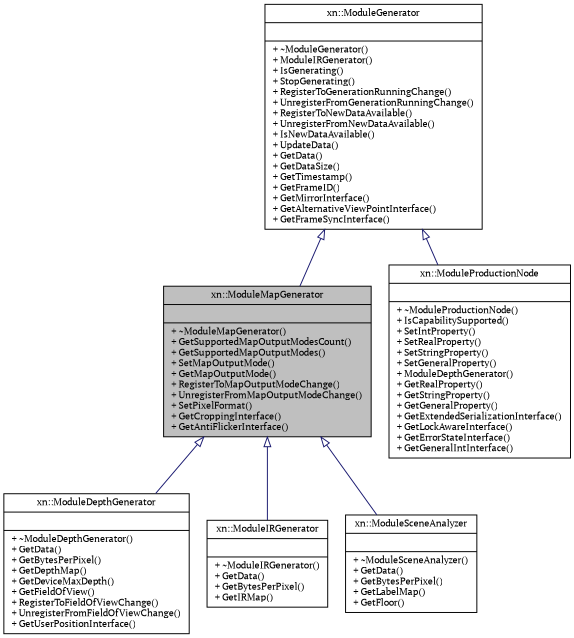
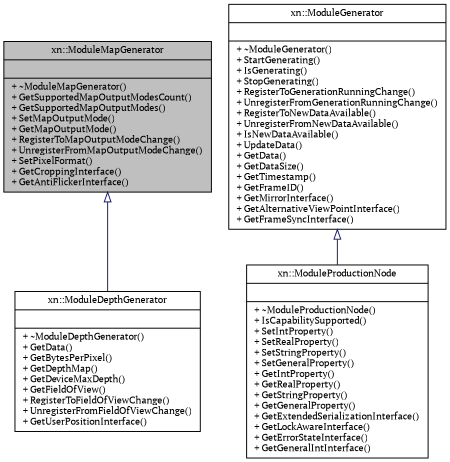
  digraph {
    fontname="PT Serif"
    node [color=black fillcolor=white fontname="PT Serif" fontsize=10 shape=record style=filled]
    edge [arrowtail=empty color=midnightblue dir=back fontname="PT Serif" fontsize=10 labelfontname=FreeSans labelfontsize=10 style=solid]
    n1 [fillcolor=grey75 fontcolor=black height=0.2 label="{xn::ModuleMapGenerator\n||+ ~ModuleMapGenerator()\l+ GetSupportedMapOutputModesCount()\l+ GetSupportedMapOutputModes()\l+ SetMapOutputMode()\l+ GetMapOutputMode()\l+ RegisterToMapOutputModeChange()\l+ UnregisterFromMapOutputModeChange()\l+ SetPixelFormat()\l+ GetCroppingInterface()\l+ GetAntiFlickerInterface()\l}" width=0.4]
    n2 [height=0.2 label="{xn::ModuleDepthGenerator\n||+ ~ModuleDepthGenerator()\l+ GetData()\l+ GetBytesPerPixel()\l+ GetDepthMap()\l+ GetDeviceMaxDepth()\l+ GetFieldOfView()\l+ RegisterToFieldOfViewChange()\l+ UnregisterFromFieldOfViewChange()\l+ GetUserPositionInterface()\l}" width=0.4]
-   n3 [height=0.2 label="{xn::ModuleIRGenerator\n||+ ~ModuleIRGenerator()\l+ GetData()\l+ GetBytesPerPixel()\l+ GetIRMap()\l}" width=0.4]
-   n4 [height=0.2 label="{xn::ModuleSceneAnalyzer\n||+ ~ModuleSceneAnalyzer()\l+ GetData()\l+ GetBytesPerPixel()\l+ GetLabelMap()\l+ GetFloor()\l}" width=0.4]
-   n5 [height=0.2 label="{xn::ModuleGenerator\n||+ ~ModuleGenerator()\l+ ModuleIRGenerator()\l+ IsGenerating()\l+ StopGenerating()\l+ RegisterToGenerationRunningChange()\l+ UnregisterFromGenerationRunningChange()\l+ RegisterToNewDataAvailable()\l+ UnregisterFromNewDataAvailable()\l+ IsNewDataAvailable()\l+ UpdateData()\l+ GetData()\l+ GetDataSize()\l+ GetTimestamp()\l+ GetFrameID()\l+ GetMirrorInterface()\l+ GetAlternativeViewPointInterface()\l+ GetFrameSyncInterface()\l}" width=0.4]
-   n6 [height=0.2 label="{xn::ModuleProductionNode\n||+ ~ModuleProductionNode()\l+ IsCapabilitySupported()\l+ SetIntProperty()\l+ SetRealProperty()\l+ SetStringProperty()\l+ SetGeneralProperty()\l+ ModuleDepthGenerator()\l+ GetRealProperty()\l+ GetStringProperty()\l+ GetGeneralProperty()\l+ GetExtendedSerializationInterface()\l+ GetLockAwareInterface()\l+ GetErrorStateInterface()\l+ GetGeneralIntInterface()\l}" width=0.4]
+   n5 [height=0.2 label="{xn::ModuleGenerator\n||+ ~ModuleGenerator()\l+ StartGenerating()\l+ IsGenerating()\l+ StopGenerating()\l+ RegisterToGenerationRunningChange()\l+ UnregisterFromGenerationRunningChange()\l+ RegisterToNewDataAvailable()\l+ UnregisterFromNewDataAvailable()\l+ IsNewDataAvailable()\l+ UpdateData()\l+ GetData()\l+ GetDataSize()\l+ GetTimestamp()\l+ GetFrameID()\l+ GetMirrorInterface()\l+ GetAlternativeViewPointInterface()\l+ GetFrameSyncInterface()\l}" width=0.4]
+   n6 [height=0.2 label="{xn::ModuleProductionNode\n||+ ~ModuleProductionNode()\l+ IsCapabilitySupported()\l+ SetIntProperty()\l+ SetRealProperty()\l+ SetStringProperty()\l+ SetGeneralProperty()\l+ GetIntProperty()\l+ GetRealProperty()\l+ GetStringProperty()\l+ GetGeneralProperty()\l+ GetExtendedSerializationInterface()\l+ GetLockAwareInterface()\l+ GetErrorStateInterface()\l+ GetGeneralIntInterface()\l}" width=0.4]
    n1 -> n2
-   n1 -> n3
-   n1 -> n4
-   n5 -> n1
    n5 -> n6
  }
